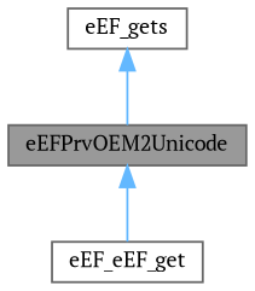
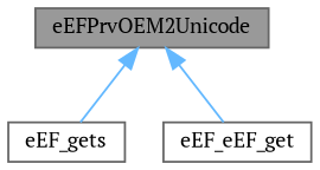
  digraph {
    fontname="PT Serif"
    rankdir=TB
    node [color=grey40 fillcolor=white fontname="PT Serif" fontsize=10 shape=box style=filled]
    edge [color=steelblue1 dir=back fontname="PT Serif" fontsize=10 labelfontname=Helvetica labelfontsize=10 style=solid]
    n1 [color=gray40 fillcolor=grey60 fontcolor=black height=0.2 label=eEFPrvOEM2Unicode width=0.4]
    n2 [height=0.2 label=eEF_gets width=0.4]
    n3 [height=0.2 label=eEF_eEF_get width=0.4]
-   n2 -> n1
+   n1 -> n2
    n1 -> n3
  }
